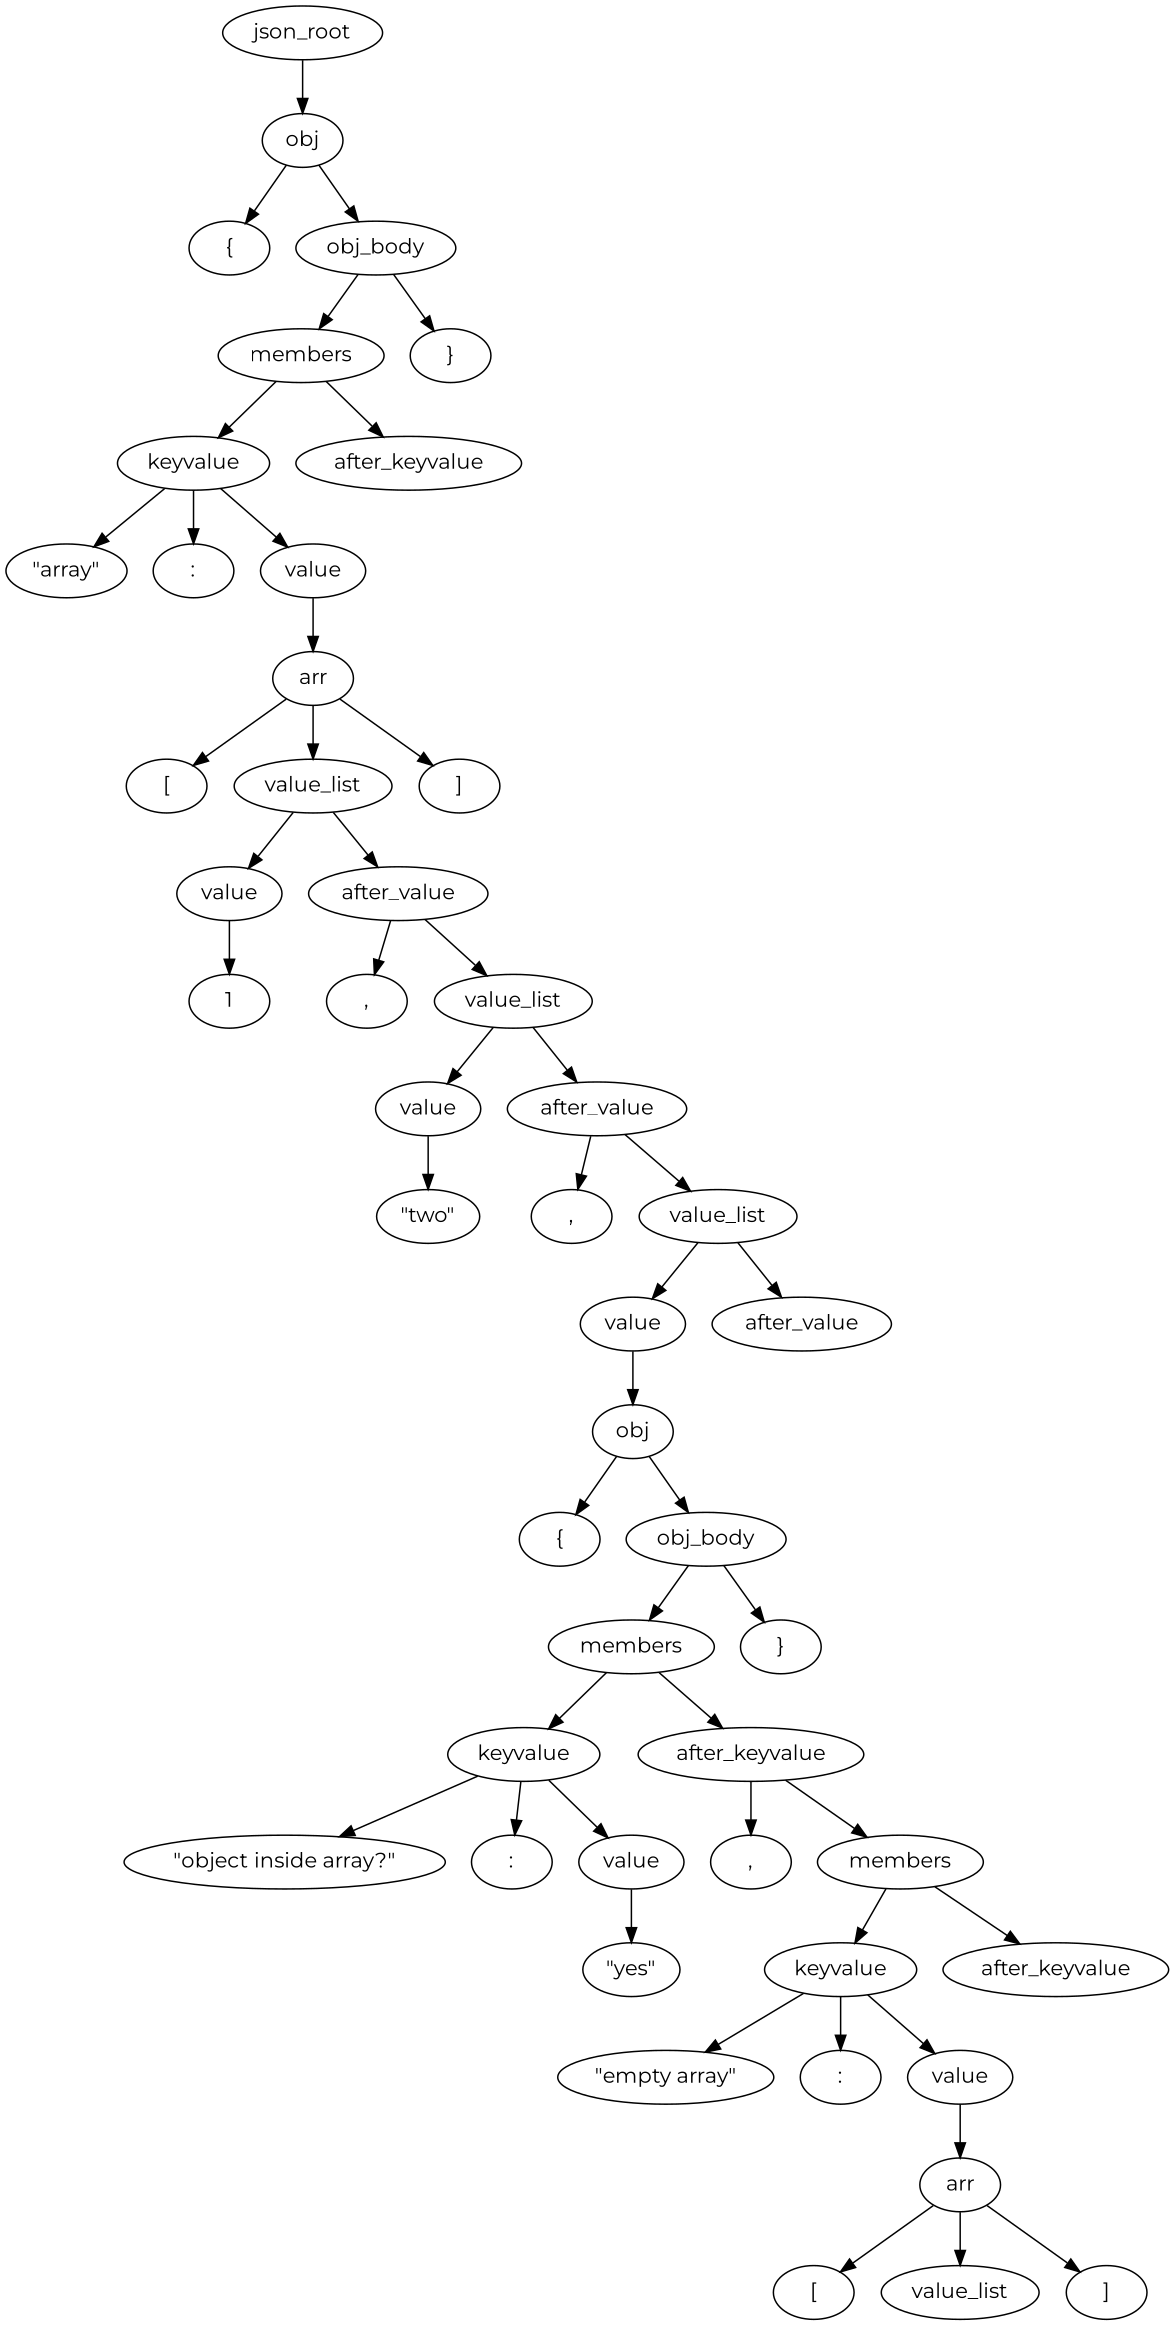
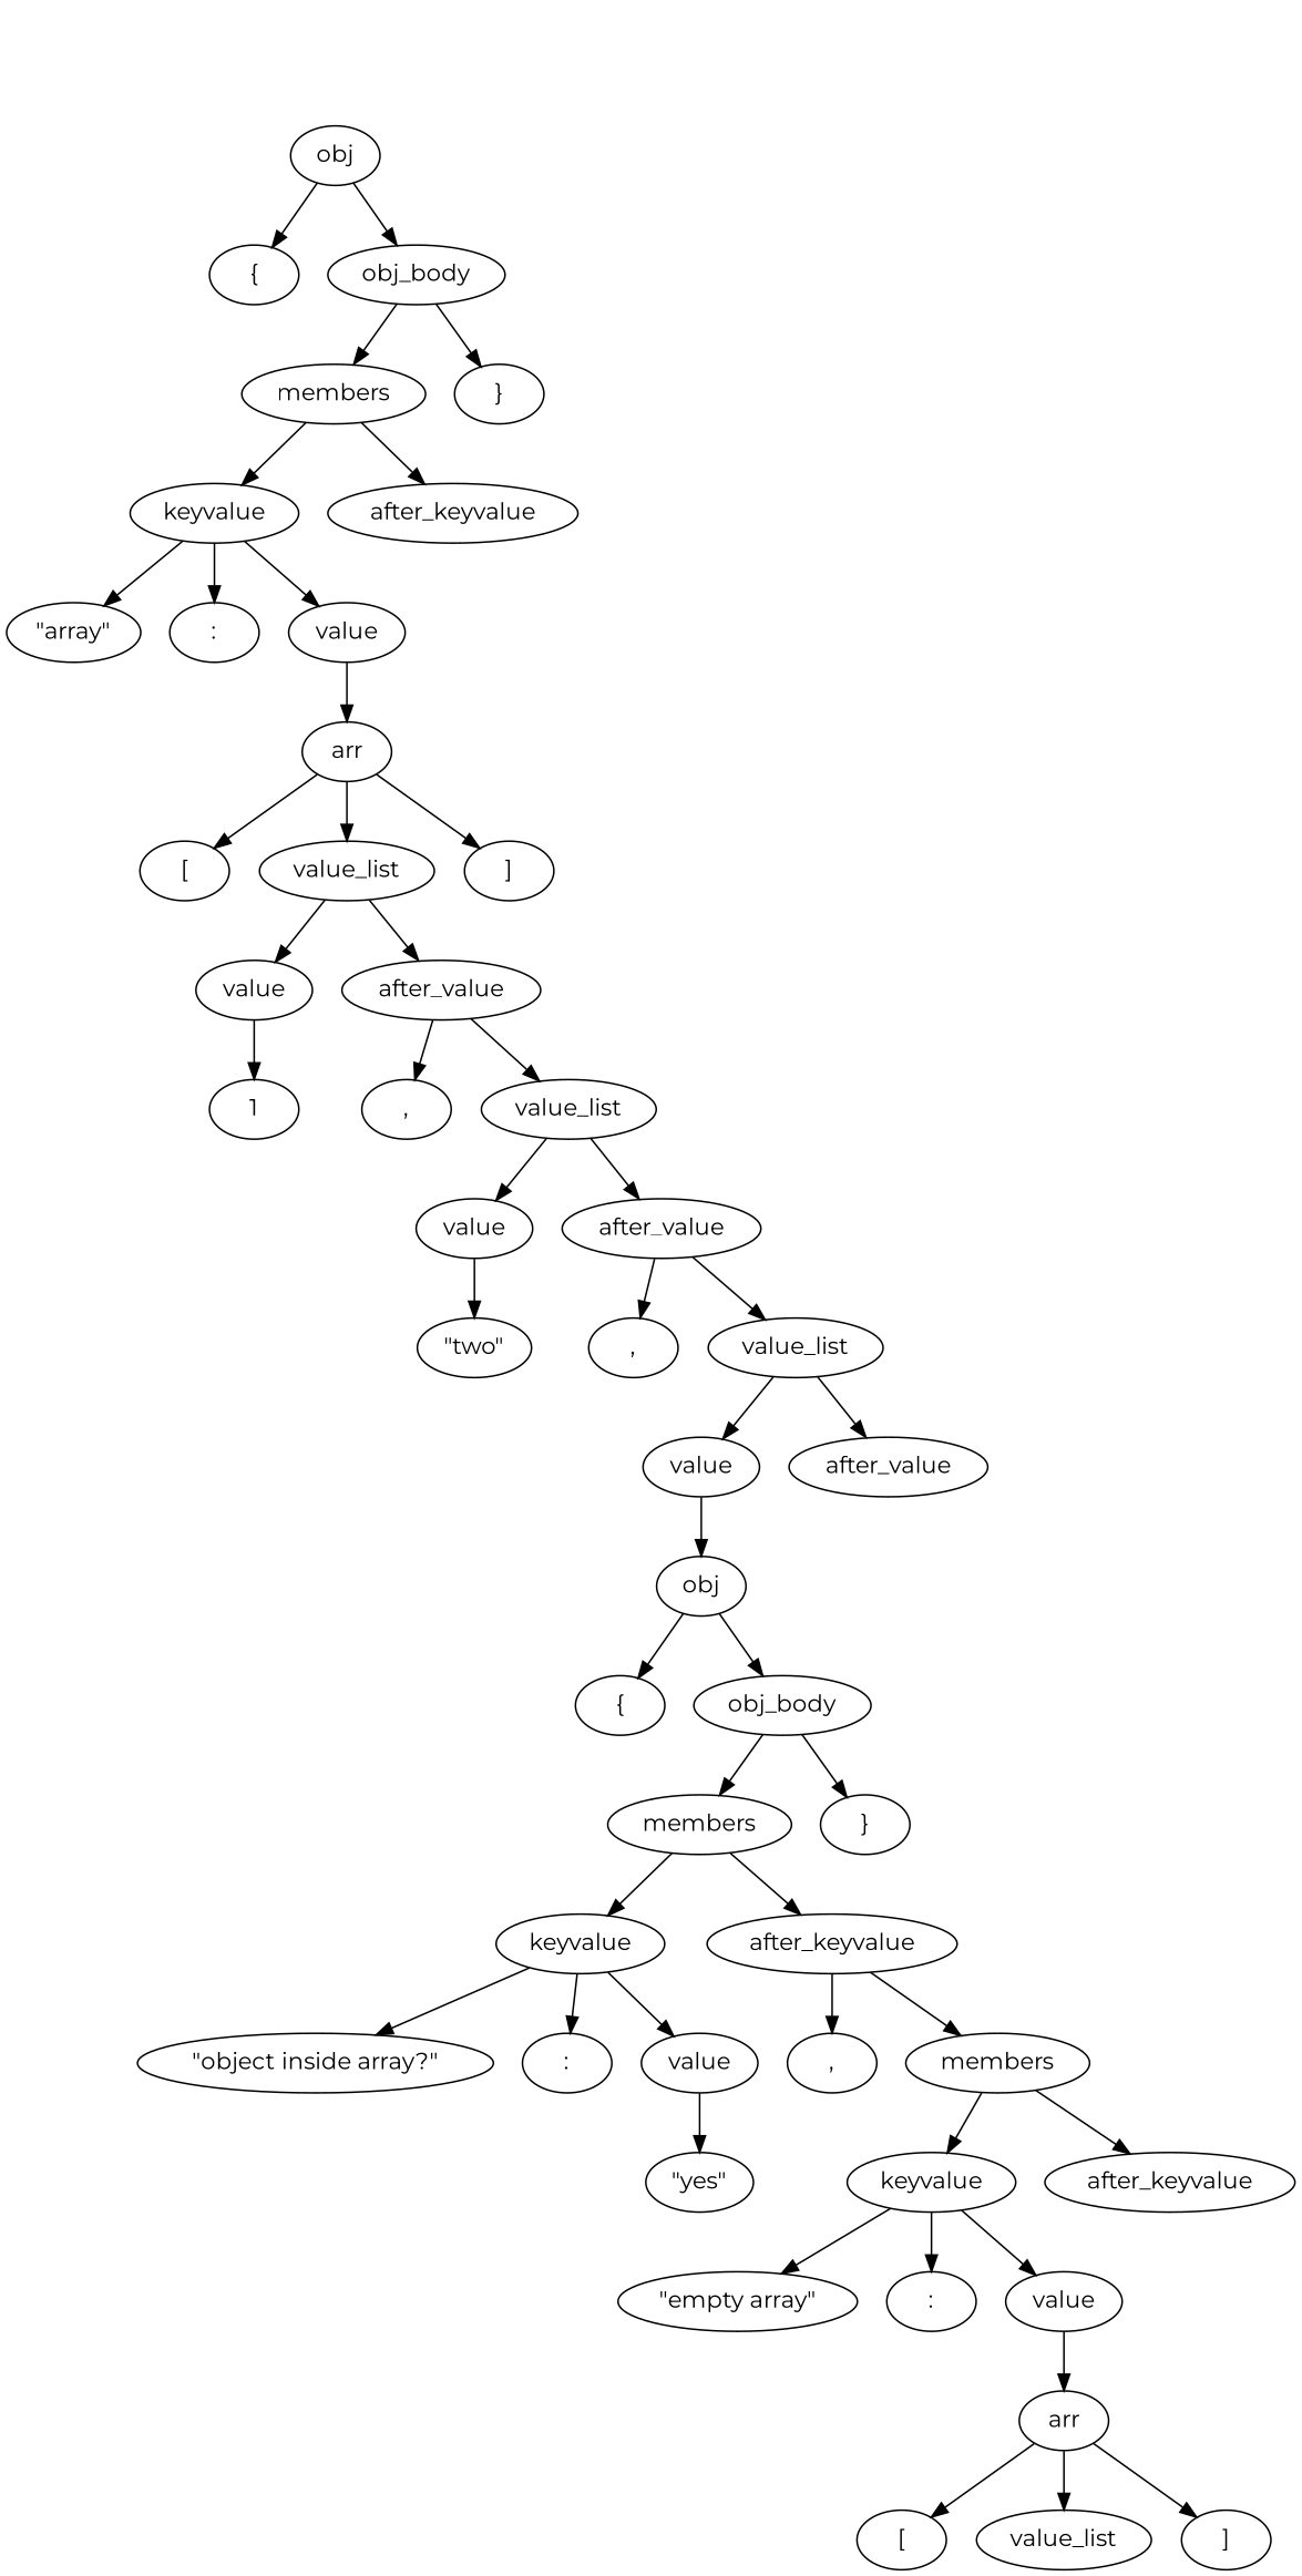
  digraph {
    fontname=Montserrat
    node [fontname=Montserrat]
    edge [fontname=Montserrat]
-   n1 [label=json_root]
    n2 [label=obj]
    n3 [label="{"]
    n4 [label=obj_body]
    n5 [label=members]
    n6 [label="}"]
    n7 [label=keyvalue]
    n8 [label=after_keyvalue]
    n9 [label="\"array\""]
    n10 [label=":"]
    n11 [label=value]
    n12 [label=arr]
    n13 [label="["]
    n14 [label=value_list]
    n15 [label="]"]
    n16 [label=value]
    n17 [label=after_value]
    n18 [label=1]
    n19 [label=","]
    n20 [label=value_list]
    n21 [label=value]
    n22 [label=after_value]
    n23 [label="\"two\""]
    n24 [label=","]
    n25 [label=value_list]
    n26 [label=value]
    n27 [label=after_value]
    n28 [label=obj]
    n29 [label="{"]
    n30 [label=obj_body]
    n31 [label=members]
    n32 [label="}"]
    n33 [label=keyvalue]
    n34 [label=after_keyvalue]
    n35 [label="\"object inside array?\""]
    n36 [label=":"]
    n37 [label=value]
    n38 [label="\"yes\""]
    n39 [label=","]
    n40 [label=members]
    n41 [label=keyvalue]
    n42 [label=after_keyvalue]
    n43 [label="\"empty array\""]
    n44 [label=":"]
    n45 [label=value]
    n46 [label=arr]
    n47 [label="["]
    n48 [label=value_list]
    n49 [label="]"]
-   n1 -> n2
    n2 -> n3
    n2 -> n4
    n4 -> n5
    n4 -> n6
    n5 -> n7
    n5 -> n8
    n7 -> n9
    n7 -> n10
    n7 -> n11
    n11 -> n12
    n12 -> n13
    n12 -> n14
    n12 -> n15
    n14 -> n16
    n14 -> n17
    n16 -> n18
    n17 -> n19
    n17 -> n20
    n20 -> n21
    n20 -> n22
    n21 -> n23
    n22 -> n24
    n22 -> n25
    n25 -> n26
    n25 -> n27
    n26 -> n28
    n28 -> n29
    n28 -> n30
    n30 -> n31
    n30 -> n32
    n31 -> n33
    n31 -> n34
    n33 -> n35
    n33 -> n36
    n33 -> n37
    n34 -> n39
    n34 -> n40
    n37 -> n38
    n40 -> n41
    n40 -> n42
    n41 -> n43
    n41 -> n44
    n41 -> n45
    n45 -> n46
    n46 -> n47
    n46 -> n48
    n46 -> n49
  }
